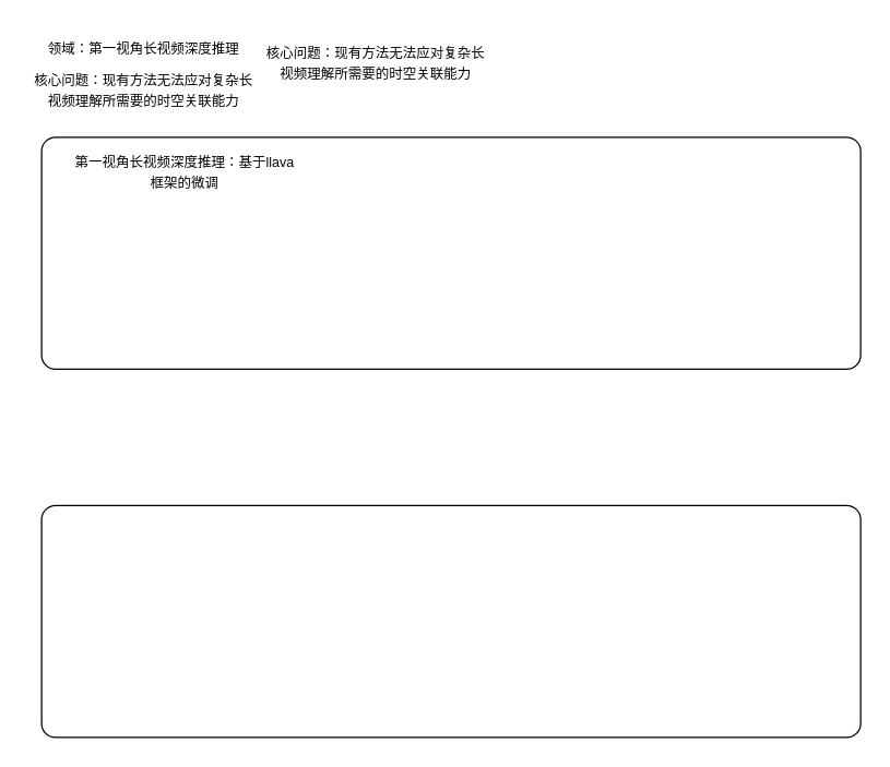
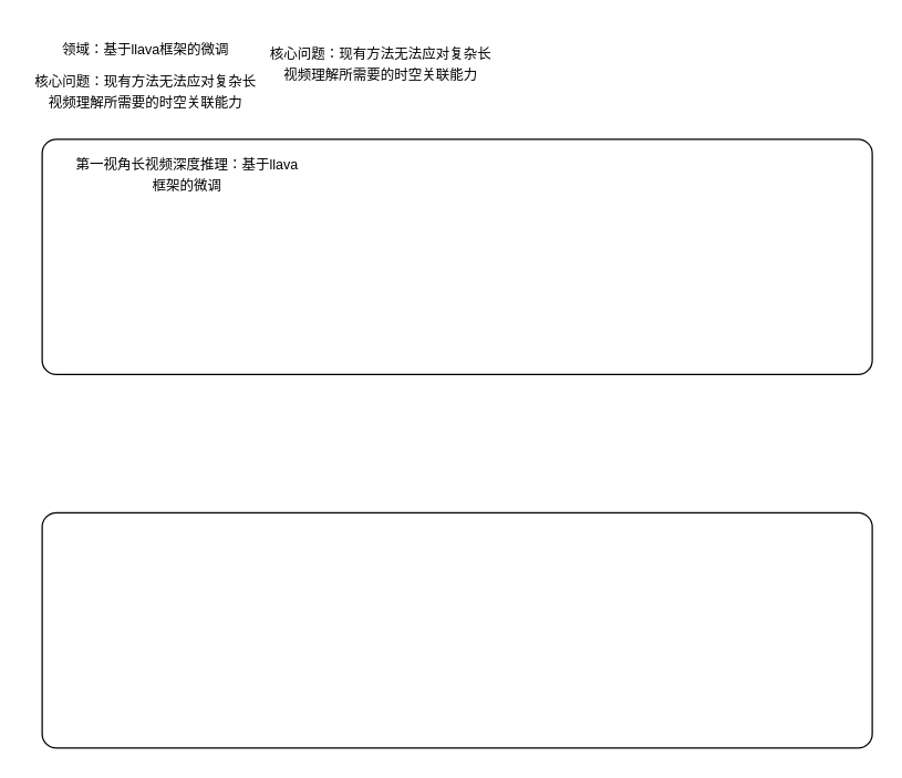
  <mxCell id="0" />
  <mxCell id="1" parent="0" />
- <mxCell id="2" value="&lt;font style=&quot;font-size: 10px;&quot;&gt;领域：第一视角长视频深度推理&lt;/font&gt;" style="text;html=1;align=center;verticalAlign=middle;whiteSpace=wrap;rounded=0;" parent="1" vertex="1"><mxGeometry x="20" y="20" width="170" height="30" as="geometry" /></mxCell>
+ <mxCell id="2" value="&lt;font style=&quot;font-size: 10px;&quot;&gt;领域：基于llava框架的微调&lt;/font&gt;" style="text;html=1;align=center;verticalAlign=middle;whiteSpace=wrap;rounded=0;" parent="1" vertex="1"><mxGeometry x="20" y="20" width="170" height="30" as="geometry" /></mxCell>
  <mxCell id="3" value="&lt;font style=&quot;font-size: 10px;&quot;&gt;核心问题：现有方法无法应对复杂长视频理解所需要的时空关联能力&lt;/font&gt;" style="text;html=1;align=center;verticalAlign=middle;whiteSpace=wrap;rounded=0;" parent="1" vertex="1"><mxGeometry x="20" y="50" width="170" height="30" as="geometry" /></mxCell>
  <mxCell id="4" value="" style="rounded=1;whiteSpace=wrap;html=1;arcSize=6;" parent="1" vertex="1"><mxGeometry x="30" y="100" width="600" height="170" as="geometry" /></mxCell>
  <mxCell id="5" value="&lt;font style=&quot;font-size: 10px;&quot;&gt;第一视角长视频深度推理：基于llava框架的微调&lt;/font&gt;" style="text;html=1;align=center;verticalAlign=middle;whiteSpace=wrap;rounded=0;" vertex="1" parent="1"><mxGeometry x="50" y="110" width="170" height="30" as="geometry" /></mxCell>
  <mxCell id="6" value="" style="rounded=1;whiteSpace=wrap;html=1;arcSize=6;" vertex="1" parent="1"><mxGeometry x="30" y="370" width="600" height="170" as="geometry" /></mxCell>
  <mxCell id="7" value="&lt;font style=&quot;font-size: 10px;&quot;&gt;核心问题：现有方法无法应对复杂长视频理解所需要的时空关联能力&lt;/font&gt;" style="text;html=1;align=center;verticalAlign=middle;whiteSpace=wrap;rounded=0;" vertex="1" parent="1"><mxGeometry x="190" y="30" width="170" height="30" as="geometry" /></mxCell>
